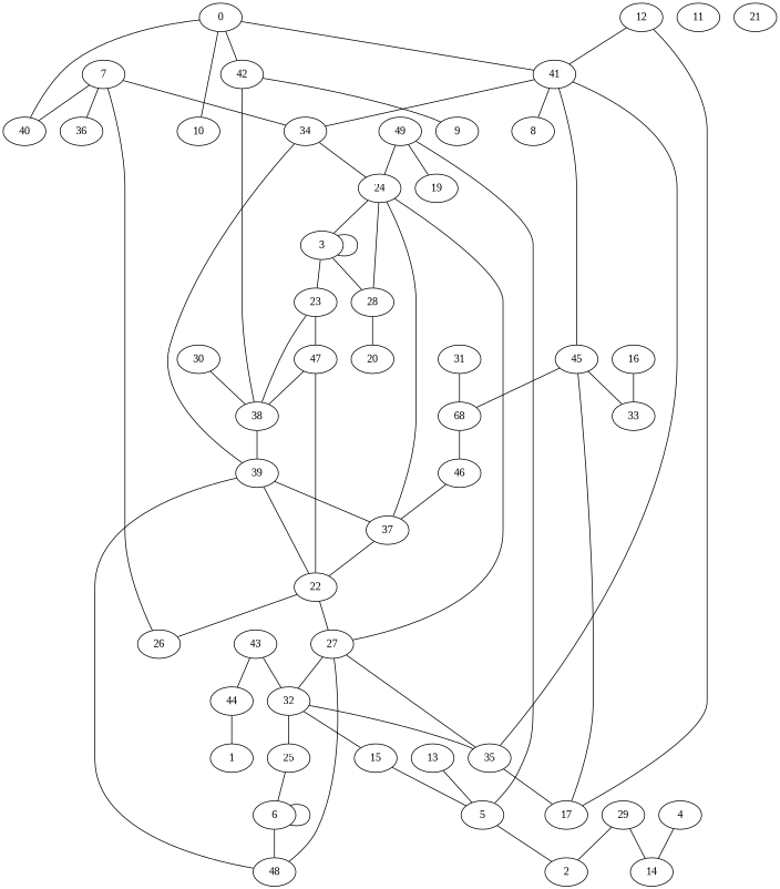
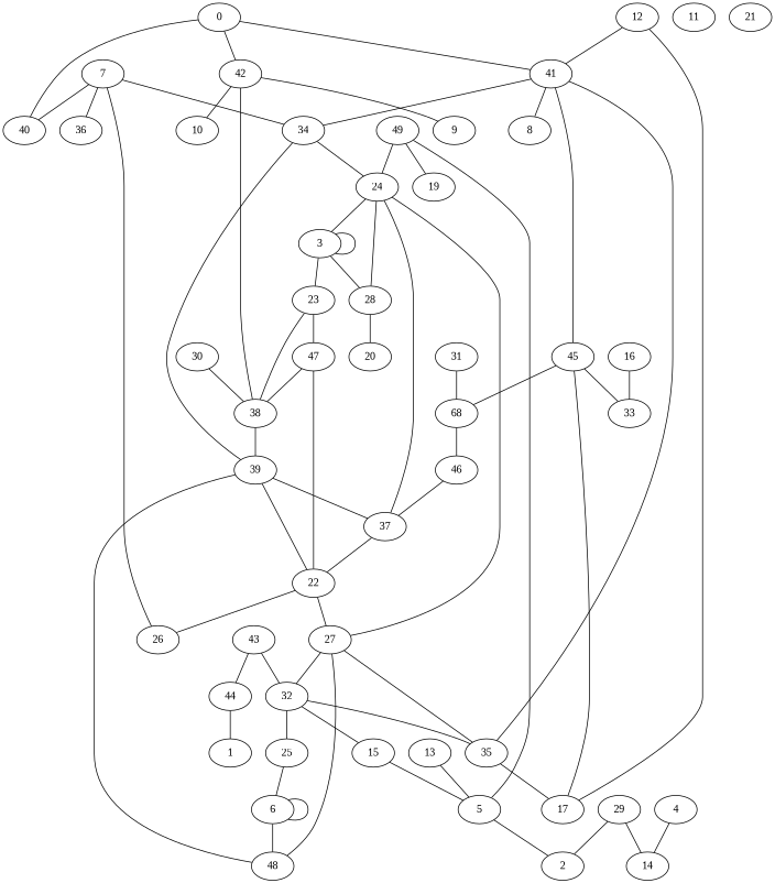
  graph {
    fontname="Liberation Serif"
    node [fontname="Liberation Serif"]
    edge [fontname="Liberation Serif"]
    0
    40
    41
    42
    34
    35
    8
    45
    10
    38
    9
    3
    23
    28
    47
    4
    14
    5
    2
    6
    48
    27
    39
    7
    26
    36
    24
    20
    11
    12
    17
    13
    15
    16
    33
    n36 [label=68]
    46
    37
    21
    22
    32
    25
    29
    30
    31
    43
    44
    1
    49
    19
    0 -- 40
    0 -- 41
    0 -- 42
    41 -- 34
    41 -- 35
    41 -- 8
    41 -- 45
-   0 -- 10
+   42 -- 10
    42 -- 38
    42 -- 9
    34 -- 39
    34 -- 24
    35 -- 27
    35 -- 17
    45 -- 17
    45 -- 33
    45 -- n36
    38 -- 39
    3 -- 3
    3 -- 23
    3 -- 28
    23 -- 38
    23 -- 47
    28 -- 20
    47 -- 38
    47 -- 22
    4 -- 14
    5 -- 2
    6 -- 6
    6 -- 48
    48 -- 27
    48 -- 39
    27 -- 32
    39 -- 37
    7 -- 40
    7 -- 34
    7 -- 26
    7 -- 36
    24 -- 3
    24 -- 28
    24 -- 27
    24 -- 37
    12 -- 41
    12 -- 17
    13 -- 5
    15 -- 5
    16 -- 33
    n36 -- 46
    46 -- 37
    37 -- 22
    22 -- 27
    22 -- 39
    22 -- 26
    32 -- 35
    32 -- 15
    32 -- 25
    25 -- 6
    29 -- 14
    29 -- 2
    30 -- 38
    31 -- n36
    43 -- 32
    43 -- 44
    44 -- 1
    49 -- 5
    49 -- 24
    49 -- 19
  }
